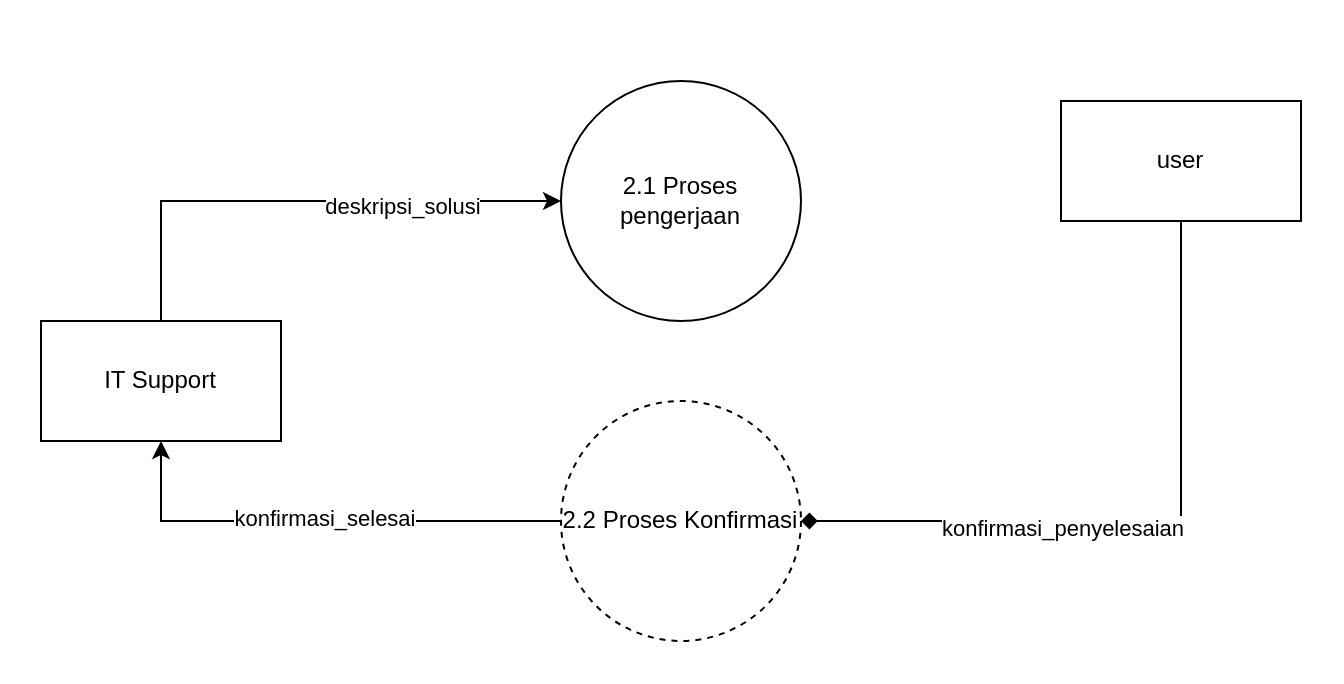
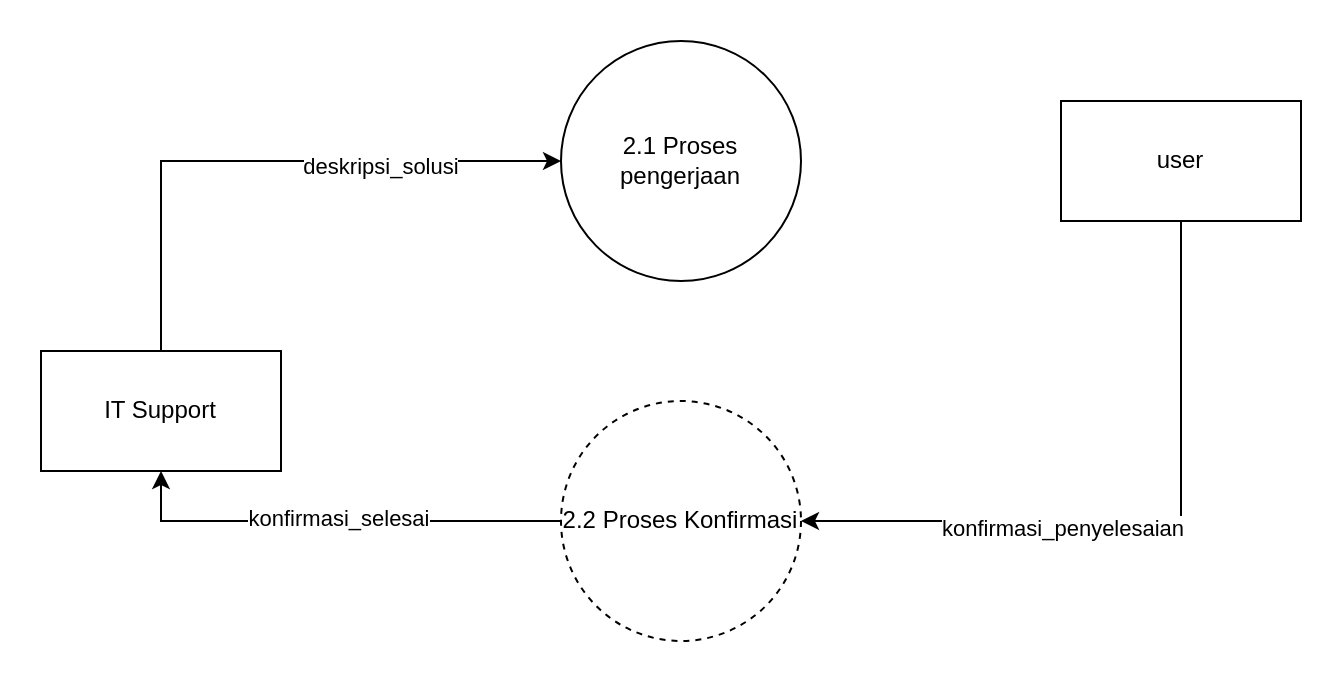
  <mxCell id="0" />
  <mxCell id="1" parent="0" />
- <mxCell id="2" value="2.1 Proses pengerjaan" style="ellipse;whiteSpace=wrap;html=1;aspect=fixed;" vertex="1" parent="1"><mxGeometry x="280" y="40" width="120" height="120" as="geometry" /></mxCell>
+ <mxCell id="2" value="2.1 Proses pengerjaan" style="ellipse;whiteSpace=wrap;html=1;aspect=fixed;" vertex="1" parent="1"><mxGeometry x="280" y="20" width="120" height="120" as="geometry" /></mxCell>
  <mxCell id="3" style="edgeStyle=orthogonalEdgeStyle;rounded=0;orthogonalLoop=1;jettySize=auto;html=1;exitX=0;exitY=0.5;exitDx=0;exitDy=0;entryX=0.5;entryY=1;entryDx=0;entryDy=0;" edge="1" parent="1" source="5" target="11"><mxGeometry relative="1" as="geometry" /></mxCell>
  <mxCell id="4" value="konfirmasi_selesai" style="edgeLabel;html=1;align=center;verticalAlign=middle;resizable=0;points=[];" vertex="1" connectable="0" parent="3"><mxGeometry x="-0.008" y="-2" relative="1" as="geometry"><mxPoint as="offset" /></mxGeometry></mxCell>
  <mxCell id="5" value="2.2 Proses Konfirmasi" style="ellipse;whiteSpace=wrap;html=1;aspect=fixed;dashed=1;" vertex="1" parent="1"><mxGeometry x="280" y="200" width="120" height="120" as="geometry" /></mxCell>
- <mxCell id="6" style="edgeStyle=orthogonalEdgeStyle;rounded=0;orthogonalLoop=1;jettySize=auto;html=1;exitX=0.5;exitY=1;exitDx=0;exitDy=0;entryX=1;entryY=0.5;entryDx=0;entryDy=0;endArrow=diamond;" edge="1" parent="1" source="8" target="5"><mxGeometry relative="1" as="geometry" /></mxCell>
+ <mxCell id="6" style="edgeStyle=orthogonalEdgeStyle;rounded=0;orthogonalLoop=1;jettySize=auto;html=1;exitX=0.5;exitY=1;exitDx=0;exitDy=0;entryX=1;entryY=0.5;entryDx=0;entryDy=0;" edge="1" parent="1" source="8" target="5"><mxGeometry relative="1" as="geometry" /></mxCell>
  <mxCell id="7" value="konfirmasi_penyelesaian" style="edgeLabel;html=1;align=center;verticalAlign=middle;resizable=0;points=[];" vertex="1" connectable="0" parent="6"><mxGeometry x="0.235" y="3" relative="1" as="geometry"><mxPoint as="offset" /></mxGeometry></mxCell>
  <mxCell id="8" value="user" style="rounded=0;whiteSpace=wrap;html=1;" vertex="1" parent="1"><mxGeometry x="530" y="50" width="120" height="60" as="geometry" /></mxCell>
  <mxCell id="9" style="edgeStyle=orthogonalEdgeStyle;rounded=0;orthogonalLoop=1;jettySize=auto;html=1;exitX=0.5;exitY=0;exitDx=0;exitDy=0;entryX=0;entryY=0.5;entryDx=0;entryDy=0;" edge="1" parent="1" source="11" target="2"><mxGeometry relative="1" as="geometry" /></mxCell>
  <mxCell id="10" value="deskripsi_solusi" style="edgeLabel;html=1;align=center;verticalAlign=middle;resizable=0;points=[];" vertex="1" connectable="0" parent="9"><mxGeometry x="0.386" y="-2" relative="1" as="geometry"><mxPoint as="offset" /></mxGeometry></mxCell>
- <mxCell id="11" value="IT Support" style="rounded=0;whiteSpace=wrap;html=1;" vertex="1" parent="1"><mxGeometry x="20" y="160" width="120" height="60" as="geometry" /></mxCell>
+ <mxCell id="11" value="IT Support" style="rounded=0;whiteSpace=wrap;html=1;" vertex="1" parent="1"><mxGeometry x="20" y="175" width="120" height="60" as="geometry" /></mxCell>
